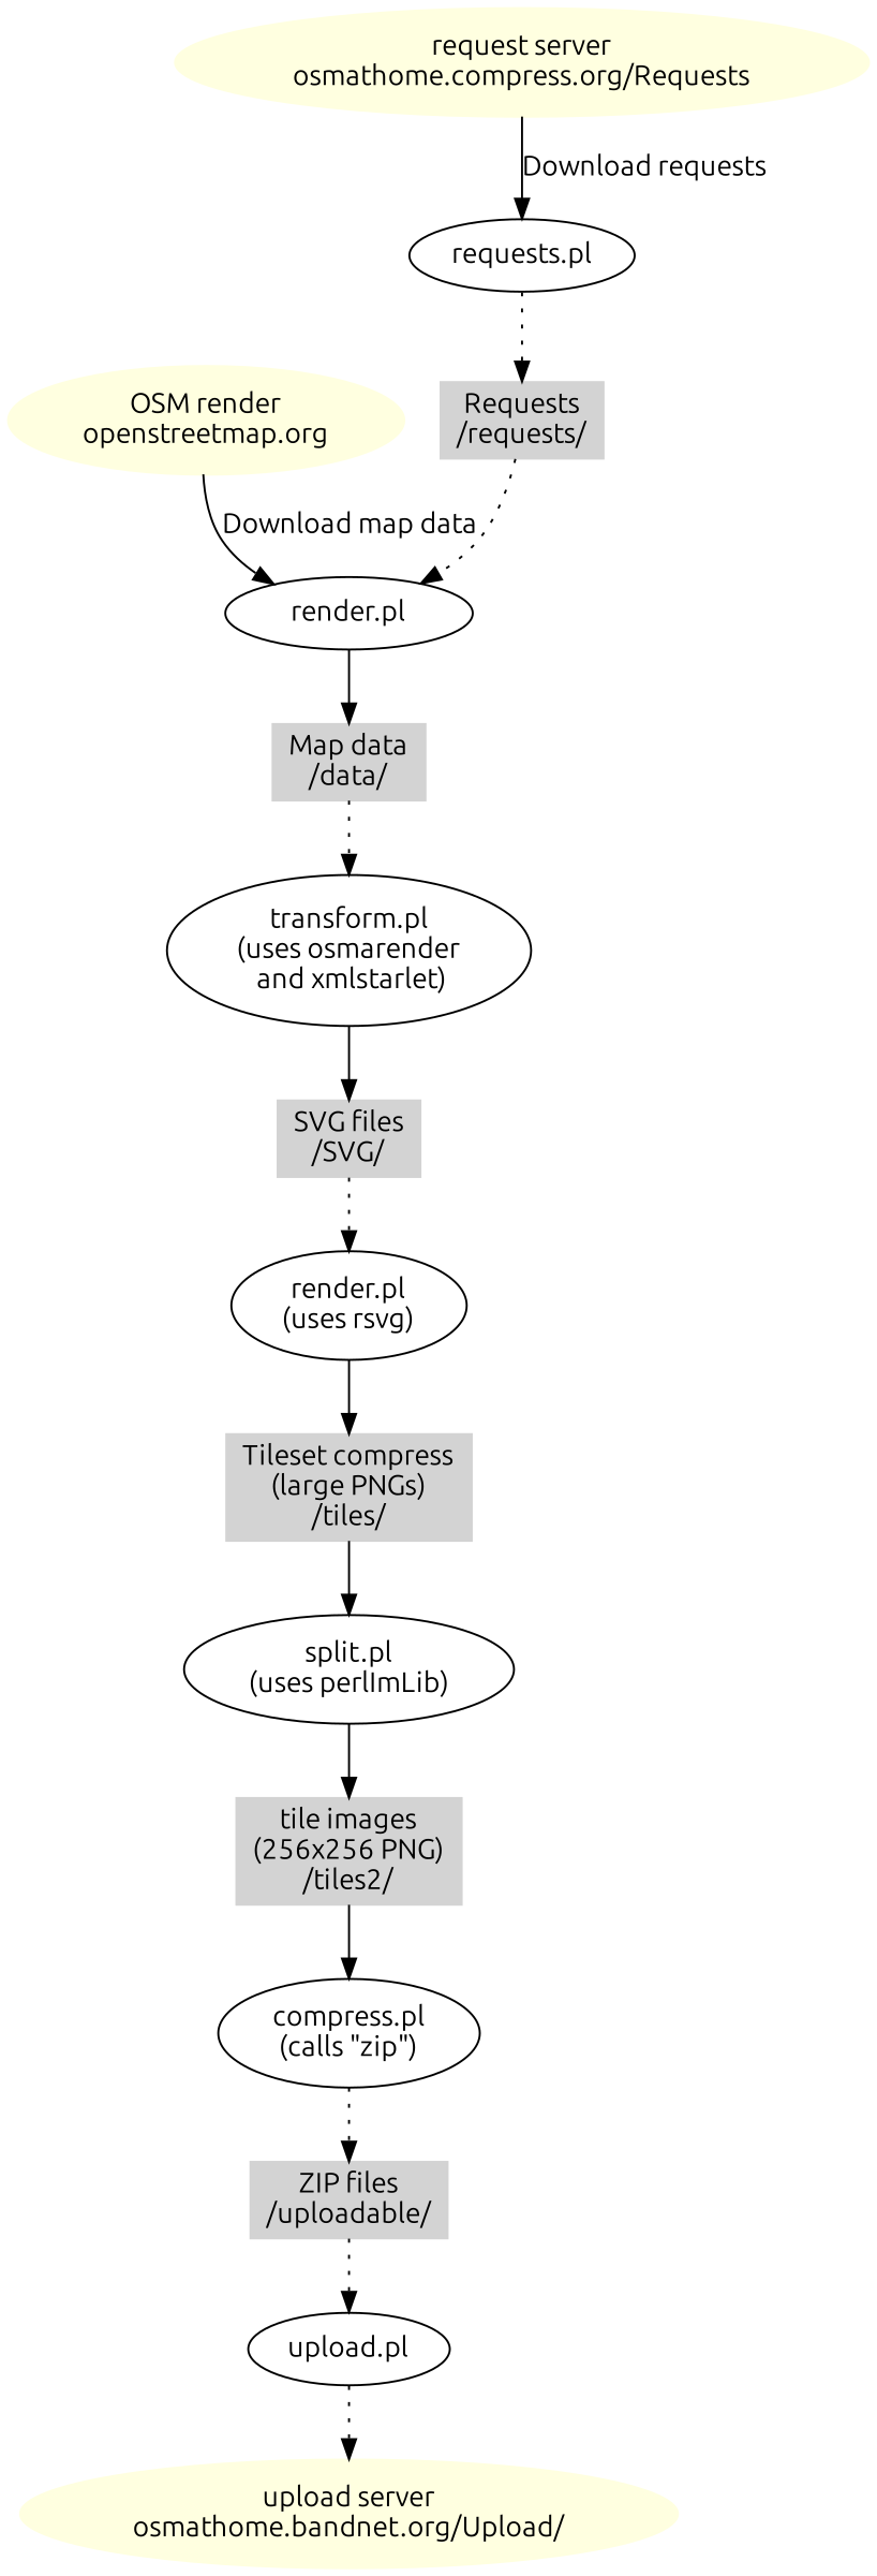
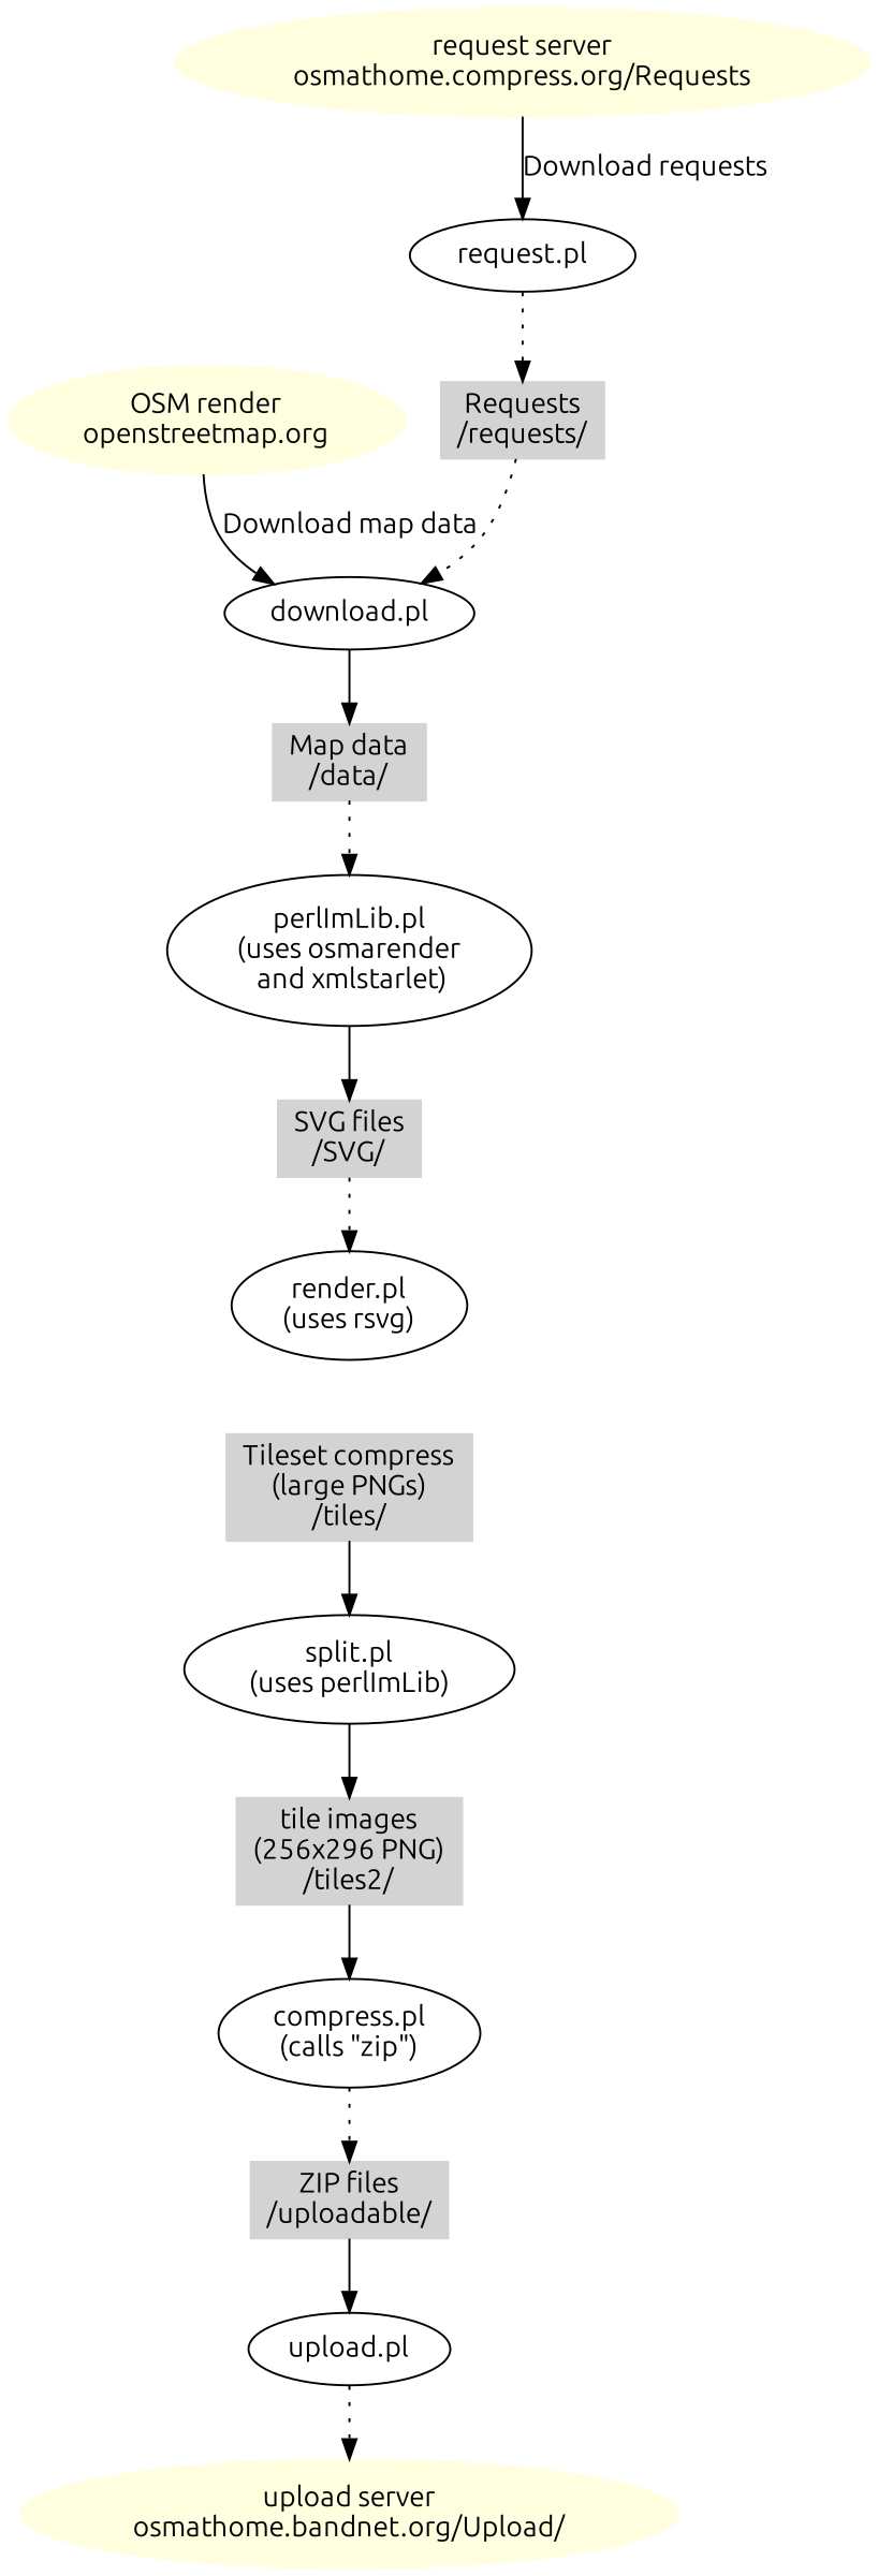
  digraph {
    fontname=Ubuntu
    node [fontname=Ubuntu style=filled]
    edge [fontname=Ubuntu style=solid]
-   n1 [label="requests.pl" style=""]
+   n1 [label="request.pl" style=""]
    n2 [color=lightgrey label="Requests\n/requests/" shape=box]
-   n3 [label="render.pl" style=""]
+   n3 [label="download.pl" style=""]
    n4 [color=lightgrey label="Map data\n/data/" shape=box]
-   n5 [label="transform.pl\n(uses osmarender\n and xmlstarlet)" style=""]
+   n5 [label="perlImLib.pl\n(uses osmarender\n and xmlstarlet)" style=""]
    n6 [color=lightgrey label="SVG files\n/SVG/" shape=box]
    n7 [label="render.pl\n(uses rsvg)" style=""]
    n8 [color=lightgrey label="Tileset compress\n(large PNGs)\n/tiles/" shape=box]
    n9 [label="split.pl\n(uses perlImLib)" style=""]
-   n10 [color=lightgrey label="tile images\n(256x256 PNG)\n/tiles2/" shape=box]
+   n10 [color=lightgrey label="tile images\n(256x296 PNG)\n/tiles2/" shape=box]
    n11 [label="compress.pl\n(calls \"zip\")" style=""]
    n12 [color=lightgrey label="ZIP files\n/uploadable/" shape=box]
    n13 [label="upload.pl" style=""]
    n14 [color=lightyellow label="upload server\nosmathome.bandnet.org/Upload/"]
    n15 [color=lightyellow label="request server\nosmathome.compress.org/Requests"]
    n16 [color=lightyellow label="OSM render\nopenstreetmap.org"]
    n1 -> n2 [style=dotted]
    n2 -> n3 [style=dotted]
    n3 -> n4
    n4 -> n5 [style=dotted]
    n5 -> n6
    n6 -> n7 [style=dotted]
-   n7 -> n8
    n8 -> n9
    n9 -> n10
    n10 -> n11
    n11 -> n12 [style=dotted]
-   n12 -> n13 [style=dotted]
+   n12 -> n13
    n13 -> n14 [style=dotted]
    n15 -> n1 [label="Download requests"]
    n16 -> n3 [label="Download map data"]
  }
